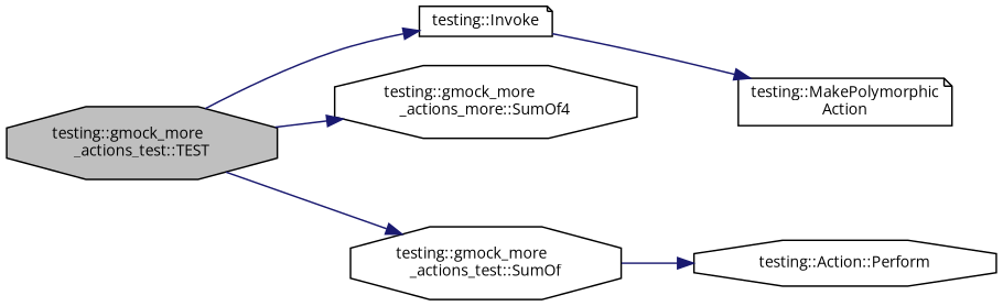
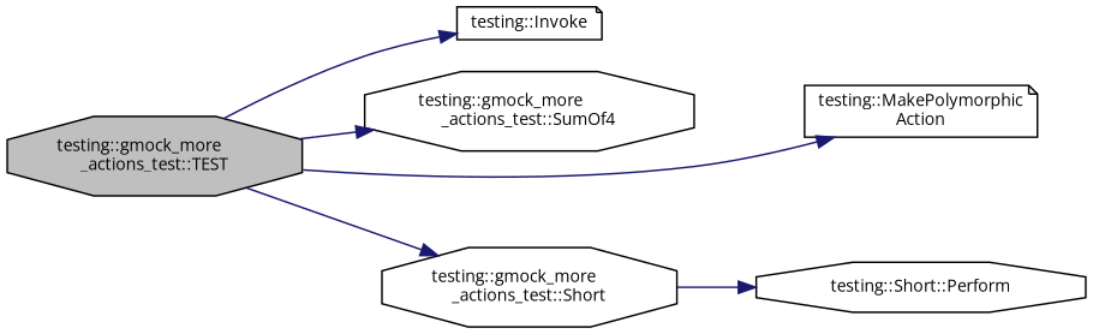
  digraph {
    fontname="Open Sans"
    rankdir=LR
    node [color=black fillcolor=white fontname="Open Sans" fontsize=10 shape=octagon style=filled]
    edge [color=midnightblue fontname="Open Sans" fontsize=10 labelfontname=Helvetica labelfontsize=10 style=solid]
    n1 [fillcolor=grey75 fontcolor=black height=0.2 label="testing::gmock_more\l_actions_test::TEST" width=0.4]
    n2 [height=0.2 label="testing::Invoke" shape=note width=0.4]
-   n3 [height=0.2 label="testing::gmock_more\l_actions_more::SumOf4" width=0.4]
-   n4 [height=0.2 label="testing::gmock_more\l_actions_test::SumOf" width=0.4]
+   n3 [height=0.2 label="testing::gmock_more\l_actions_test::SumOf4" width=0.4]
+   n4 [height=0.2 label="testing::gmock_more\l_actions_test::Short" width=0.4]
    n5 [height=0.2 label="testing::MakePolymorphic\lAction" shape=note width=0.4]
-   n6 [height=0.2 label="testing::Action::Perform" width=0.4]
+   n6 [height=0.2 label="testing::Short::Perform" width=0.4]
    n1 -> n2
    n1 -> n3
    n1 -> n4
-   n2 -> n5
+   n1 -> n5
    n4 -> n6
  }
